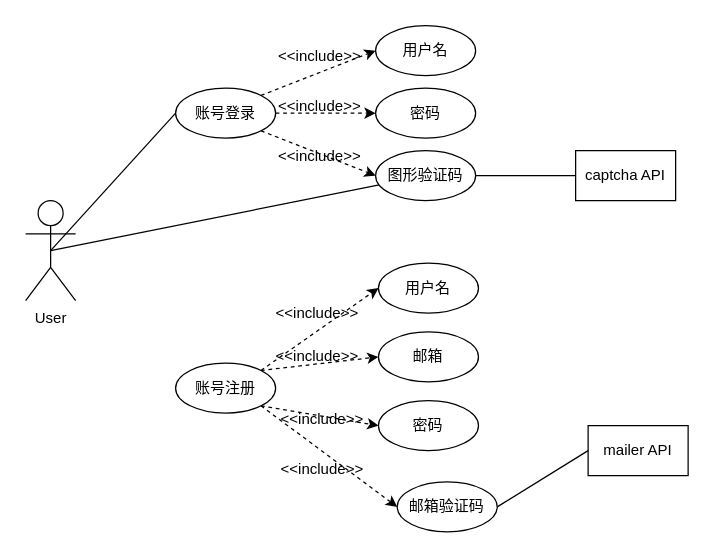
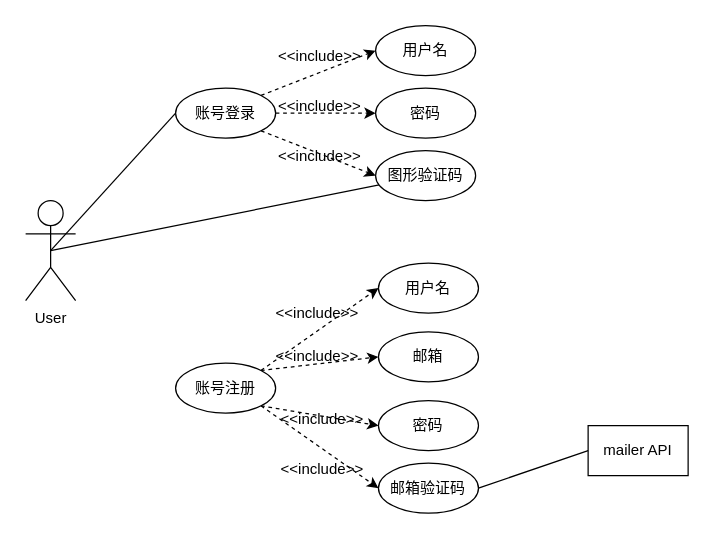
  <mxCell id="0" />
  <mxCell id="1" parent="0" />
  <mxCell id="2" value="User" style="shape=umlActor;verticalLabelPosition=bottom;verticalAlign=top;html=1;outlineConnect=0;rounded=1;" parent="1" vertex="1"><mxGeometry x="20" y="160" width="40" height="80" as="geometry" /></mxCell>
  <mxCell id="3" value="" style="endArrow=classic;dashed=1;html=1;exitX=1;exitY=0.5;exitDx=0;exitDy=0;" parent="1" source="4" edge="1"><mxGeometry width="50" height="50" relative="1" as="geometry"><mxPoint x="80" y="130" as="sourcePoint" /><mxPoint x="300" y="90" as="targetPoint" /><Array as="points" /></mxGeometry></mxCell>
  <mxCell id="4" value="账号登录" style="ellipse;whiteSpace=wrap;html=1;rounded=1;" vertex="1" parent="1"><mxGeometry x="140" y="70" width="80" height="40" as="geometry" /></mxCell>
  <mxCell id="5" value="" style="endArrow=none;html=1;rounded=1;entryX=0;entryY=0.5;entryDx=0;entryDy=0;exitX=0.5;exitY=0.5;exitDx=0;exitDy=0;exitPerimeter=0;" edge="1" parent="1" source="2" target="4"><mxGeometry width="50" height="50" relative="1" as="geometry"><mxPoint x="330" y="180" as="sourcePoint" /><mxPoint x="380" y="130" as="targetPoint" /></mxGeometry></mxCell>
  <mxCell id="6" value="" style="endArrow=none;html=1;rounded=1;exitX=0.5;exitY=0.5;exitDx=0;exitDy=0;exitPerimeter=0;" edge="1" parent="1" source="2" target="15"><mxGeometry width="50" height="50" relative="1" as="geometry"><mxPoint x="330" y="180" as="sourcePoint" /><mxPoint x="380" y="130" as="targetPoint" /></mxGeometry></mxCell>
  <mxCell id="7" value="密码" style="ellipse;whiteSpace=wrap;html=1;rounded=1;" vertex="1" parent="1"><mxGeometry x="300" y="70" width="80" height="40" as="geometry" /></mxCell>
- <mxCell id="8" value="captcha API" style="rounded=0;whiteSpace=wrap;html=1;" vertex="1" parent="1"><mxGeometry x="460" y="120" width="80" height="40" as="geometry" /></mxCell>
- <mxCell id="9" value="" style="endArrow=none;html=1;rounded=1;entryX=0;entryY=0.5;entryDx=0;entryDy=0;exitX=1;exitY=0.5;exitDx=0;exitDy=0;" edge="1" parent="1" source="15" target="8"><mxGeometry width="50" height="50" relative="1" as="geometry"><mxPoint x="330" y="170" as="sourcePoint" /><mxPoint x="380" y="120" as="targetPoint" /></mxGeometry></mxCell>
  <mxCell id="10" value="&amp;lt;&amp;lt;include&amp;gt;&amp;gt;" style="text;html=1;align=center;verticalAlign=middle;resizable=0;points=[];autosize=1;strokeColor=none;fillColor=none;" vertex="1" parent="1"><mxGeometry x="210" y="70" width="90" height="30" as="geometry" /></mxCell>
  <mxCell id="11" value="" style="endArrow=classic;dashed=1;html=1;exitX=1;exitY=0;exitDx=0;exitDy=0;entryX=0;entryY=0.5;entryDx=0;entryDy=0;" edge="1" parent="1" source="4" target="12"><mxGeometry width="50" height="50" relative="1" as="geometry"><mxPoint x="220" y="30" as="sourcePoint" /><mxPoint x="300" y="30" as="targetPoint" /><Array as="points" /></mxGeometry></mxCell>
  <mxCell id="12" value="用户名" style="ellipse;whiteSpace=wrap;html=1;rounded=1;" vertex="1" parent="1"><mxGeometry x="300" y="20" width="80" height="40" as="geometry" /></mxCell>
  <mxCell id="13" value="&amp;lt;&amp;lt;include&amp;gt;&amp;gt;" style="text;html=1;align=center;verticalAlign=middle;resizable=0;points=[];autosize=1;strokeColor=none;fillColor=none;" vertex="1" parent="1"><mxGeometry x="210" y="30" width="90" height="30" as="geometry" /></mxCell>
  <mxCell id="14" value="" style="endArrow=classic;dashed=1;html=1;exitX=1;exitY=1;exitDx=0;exitDy=0;" edge="1" parent="1" source="4"><mxGeometry width="50" height="50" relative="1" as="geometry"><mxPoint x="220" y="140" as="sourcePoint" /><mxPoint x="300" y="140" as="targetPoint" /><Array as="points" /></mxGeometry></mxCell>
  <mxCell id="15" value="图形验证码" style="ellipse;whiteSpace=wrap;html=1;rounded=1;" vertex="1" parent="1"><mxGeometry x="300" y="120" width="80" height="40" as="geometry" /></mxCell>
  <mxCell id="16" value="&amp;lt;&amp;lt;include&amp;gt;&amp;gt;" style="text;html=1;align=center;verticalAlign=middle;resizable=0;points=[];autosize=1;strokeColor=none;fillColor=none;" vertex="1" parent="1"><mxGeometry x="210" y="110" width="90" height="30" as="geometry" /></mxCell>
  <mxCell id="17" value="" style="endArrow=classic;dashed=1;html=1;exitX=1;exitY=1;exitDx=0;exitDy=0;entryX=0;entryY=0.5;entryDx=0;entryDy=0;" edge="1" parent="1" source="18" target="19"><mxGeometry width="50" height="50" relative="1" as="geometry"><mxPoint x="78.28" y="380" as="sourcePoint" /><mxPoint x="298.28" y="340" as="targetPoint" /><Array as="points" /></mxGeometry></mxCell>
  <mxCell id="18" value="账号注册" style="ellipse;whiteSpace=wrap;html=1;rounded=1;" vertex="1" parent="1"><mxGeometry x="140" y="290" width="80" height="40" as="geometry" /></mxCell>
  <mxCell id="19" value="密码" style="ellipse;whiteSpace=wrap;html=1;rounded=1;" vertex="1" parent="1"><mxGeometry x="302.28" y="320" width="80" height="40" as="geometry" /></mxCell>
  <mxCell id="20" value="mailer API" style="rounded=0;whiteSpace=wrap;html=1;" vertex="1" parent="1"><mxGeometry x="470" y="340" width="80" height="40" as="geometry" /></mxCell>
  <mxCell id="21" value="" style="endArrow=none;html=1;rounded=1;entryX=0;entryY=0.5;entryDx=0;entryDy=0;exitX=1;exitY=0.5;exitDx=0;exitDy=0;" edge="1" parent="1" source="27" target="20"><mxGeometry width="50" height="50" relative="1" as="geometry"><mxPoint x="340" y="420" as="sourcePoint" /><mxPoint x="390" y="370" as="targetPoint" /></mxGeometry></mxCell>
  <mxCell id="22" value="&amp;lt;&amp;lt;include&amp;gt;&amp;gt;" style="text;html=1;align=center;verticalAlign=middle;resizable=0;points=[];autosize=1;strokeColor=none;fillColor=none;" vertex="1" parent="1"><mxGeometry x="212.28" y="320" width="90" height="30" as="geometry" /></mxCell>
  <mxCell id="23" value="" style="endArrow=classic;dashed=1;html=1;exitX=1;exitY=0;exitDx=0;exitDy=0;entryX=0;entryY=0.5;entryDx=0;entryDy=0;" edge="1" parent="1" source="18" target="24"><mxGeometry width="50" height="50" relative="1" as="geometry"><mxPoint x="218.28" y="280" as="sourcePoint" /><mxPoint x="298.28" y="280" as="targetPoint" /><Array as="points" /></mxGeometry></mxCell>
  <mxCell id="24" value="用户名" style="ellipse;whiteSpace=wrap;html=1;rounded=1;" vertex="1" parent="1"><mxGeometry x="302.28" y="210" width="80" height="40" as="geometry" /></mxCell>
  <mxCell id="25" value="&amp;lt;&amp;lt;include&amp;gt;&amp;gt;" style="text;html=1;align=center;verticalAlign=middle;resizable=0;points=[];autosize=1;strokeColor=none;fillColor=none;" vertex="1" parent="1"><mxGeometry x="208.28" y="235" width="90" height="30" as="geometry" /></mxCell>
  <mxCell id="26" value="" style="endArrow=classic;dashed=1;html=1;exitX=1;exitY=1;exitDx=0;exitDy=0;entryX=0;entryY=0.5;entryDx=0;entryDy=0;" edge="1" parent="1" source="18" target="27"><mxGeometry width="50" height="50" relative="1" as="geometry"><mxPoint x="218.28" y="390" as="sourcePoint" /><mxPoint x="298.28" y="390" as="targetPoint" /><Array as="points" /></mxGeometry></mxCell>
- <mxCell id="27" value="邮箱验证码" style="ellipse;whiteSpace=wrap;html=1;rounded=1;" vertex="1" parent="1"><mxGeometry x="317.28" y="385" width="80" height="40" as="geometry" /></mxCell>
+ <mxCell id="27" value="邮箱验证码" style="ellipse;whiteSpace=wrap;html=1;rounded=1;" vertex="1" parent="1"><mxGeometry x="302.28" y="370" width="80" height="40" as="geometry" /></mxCell>
  <mxCell id="28" value="&amp;lt;&amp;lt;include&amp;gt;&amp;gt;" style="text;html=1;align=center;verticalAlign=middle;resizable=0;points=[];autosize=1;strokeColor=none;fillColor=none;" vertex="1" parent="1"><mxGeometry x="212.28" y="360" width="90" height="30" as="geometry" /></mxCell>
  <mxCell id="29" value="" style="endArrow=classic;dashed=1;html=1;exitX=1;exitY=0;exitDx=0;exitDy=0;entryX=0;entryY=0.5;entryDx=0;entryDy=0;" edge="1" parent="1" target="30" source="18"><mxGeometry width="50" height="50" relative="1" as="geometry"><mxPoint x="218.284" y="335.858" as="sourcePoint" /><mxPoint x="310" y="335" as="targetPoint" /><Array as="points" /></mxGeometry></mxCell>
  <mxCell id="30" value="邮箱" style="ellipse;whiteSpace=wrap;html=1;rounded=1;" vertex="1" parent="1"><mxGeometry x="302.28" y="265" width="80" height="40" as="geometry" /></mxCell>
  <mxCell id="31" value="&amp;lt;&amp;lt;include&amp;gt;&amp;gt;" style="text;html=1;align=center;verticalAlign=middle;resizable=0;points=[];autosize=1;strokeColor=none;fillColor=none;" vertex="1" parent="1"><mxGeometry x="208.28" y="270" width="90" height="30" as="geometry" /></mxCell>
